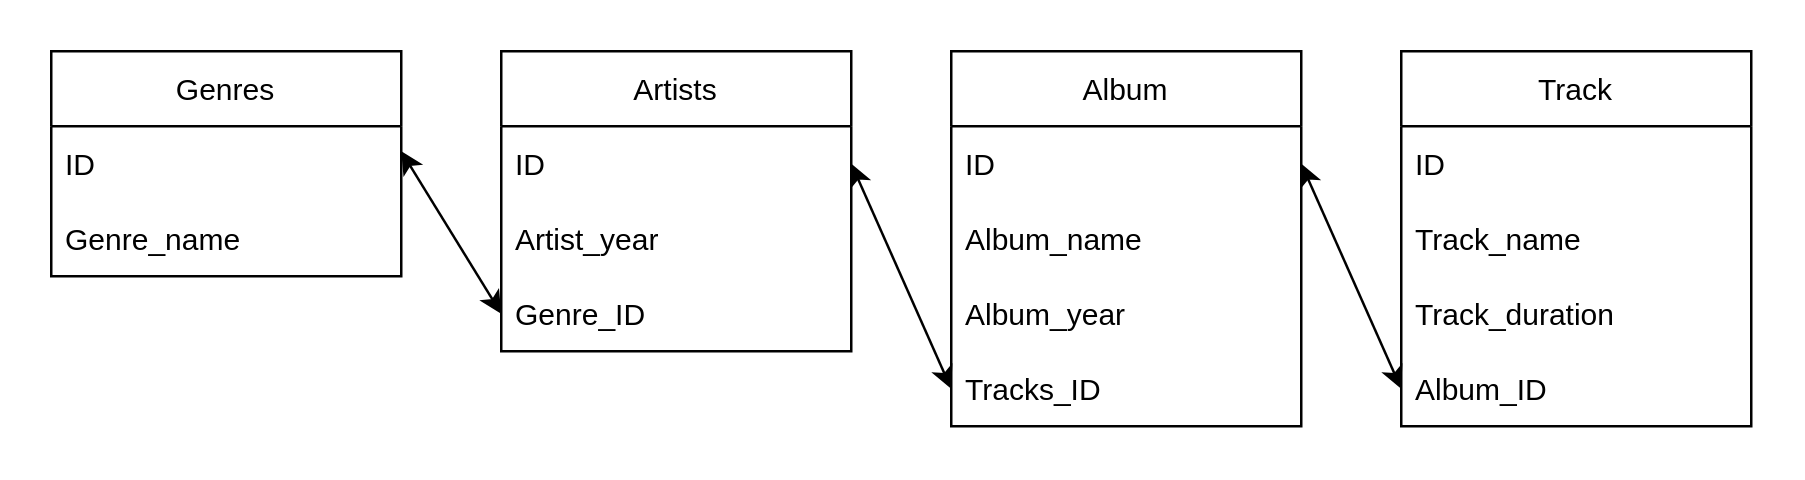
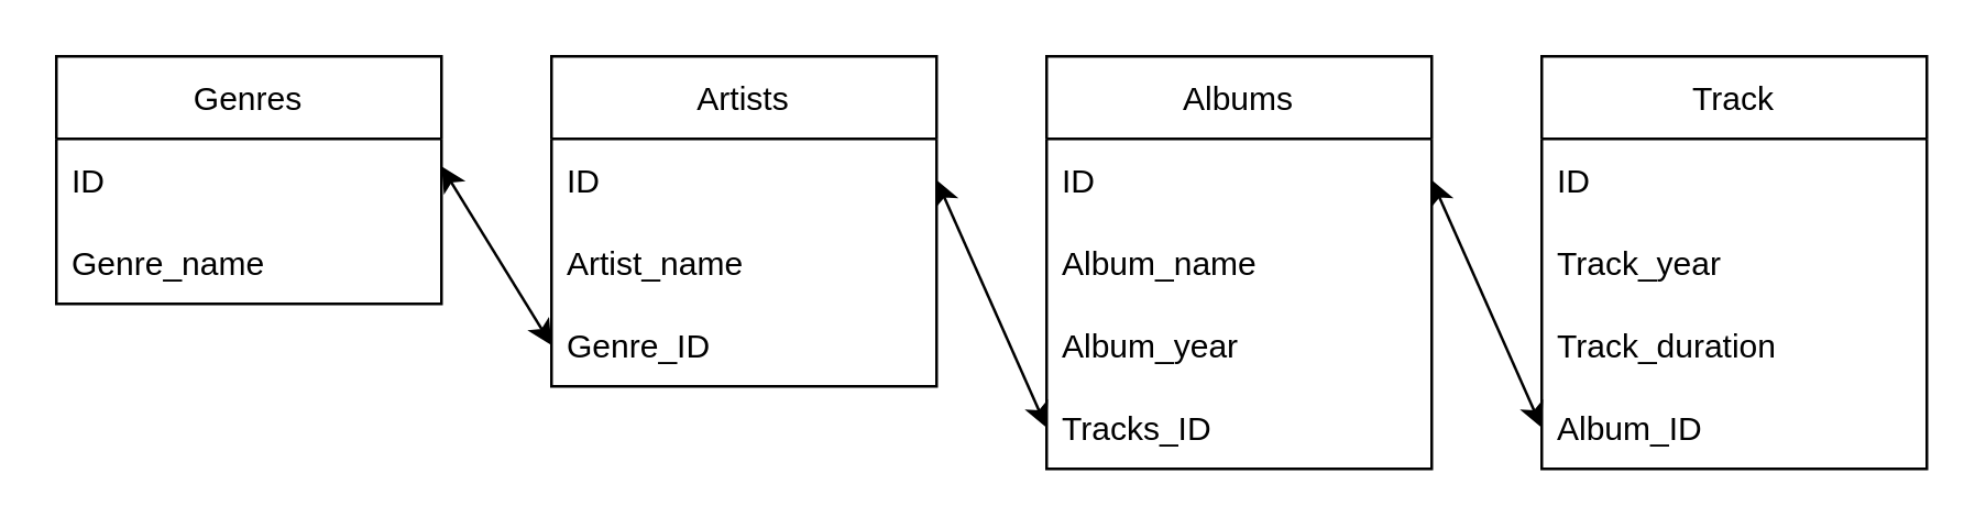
  <mxCell id="0" />
  <mxCell id="1" parent="0" />
  <mxCell id="2" value="Artists" style="swimlane;fontStyle=0;childLayout=stackLayout;horizontal=1;startSize=30;horizontalStack=0;resizeParent=1;resizeParentMax=0;resizeLast=0;collapsible=1;marginBottom=0;" vertex="1" parent="1"><mxGeometry x="200" y="20" width="140" height="120" as="geometry"><mxRectangle x="344" y="100" width="80" height="30" as="alternateBounds" /></mxGeometry></mxCell>
  <mxCell id="3" value="ID" style="text;strokeColor=none;fillColor=none;align=left;verticalAlign=middle;spacingLeft=4;spacingRight=4;overflow=hidden;points=[[0,0.5],[1,0.5]];portConstraint=eastwest;rotatable=0;" vertex="1" parent="2"><mxGeometry y="30" width="140" height="30" as="geometry" /></mxCell>
- <mxCell id="4" value="Artist_year" style="text;strokeColor=none;fillColor=none;align=left;verticalAlign=middle;spacingLeft=4;spacingRight=4;overflow=hidden;points=[[0,0.5],[1,0.5]];portConstraint=eastwest;rotatable=0;" vertex="1" parent="2"><mxGeometry y="60" width="140" height="30" as="geometry" /></mxCell>
+ <mxCell id="4" value="Artist_name" style="text;strokeColor=none;fillColor=none;align=left;verticalAlign=middle;spacingLeft=4;spacingRight=4;overflow=hidden;points=[[0,0.5],[1,0.5]];portConstraint=eastwest;rotatable=0;" vertex="1" parent="2"><mxGeometry y="60" width="140" height="30" as="geometry" /></mxCell>
  <mxCell id="5" value="Genre_ID" style="text;strokeColor=none;fillColor=none;align=left;verticalAlign=middle;spacingLeft=4;spacingRight=4;overflow=hidden;points=[[0,0.5],[1,0.5]];portConstraint=eastwest;rotatable=0;" vertex="1" parent="2"><mxGeometry y="90" width="140" height="30" as="geometry" /></mxCell>
- <mxCell id="6" value="Album" style="swimlane;fontStyle=0;childLayout=stackLayout;horizontal=1;startSize=30;horizontalStack=0;resizeParent=1;resizeParentMax=0;resizeLast=0;collapsible=1;marginBottom=0;" vertex="1" parent="1"><mxGeometry x="380" y="20" width="140" height="150" as="geometry" /></mxCell>
+ <mxCell id="6" value="Albums" style="swimlane;fontStyle=0;childLayout=stackLayout;horizontal=1;startSize=30;horizontalStack=0;resizeParent=1;resizeParentMax=0;resizeLast=0;collapsible=1;marginBottom=0;" vertex="1" parent="1"><mxGeometry x="380" y="20" width="140" height="150" as="geometry" /></mxCell>
  <mxCell id="7" value="ID" style="text;strokeColor=none;fillColor=none;align=left;verticalAlign=middle;spacingLeft=4;spacingRight=4;overflow=hidden;points=[[0,0.5],[1,0.5]];portConstraint=eastwest;rotatable=0;" vertex="1" parent="6"><mxGeometry y="30" width="140" height="30" as="geometry" /></mxCell>
  <mxCell id="8" value="Album_name" style="text;strokeColor=none;fillColor=none;align=left;verticalAlign=middle;spacingLeft=4;spacingRight=4;overflow=hidden;points=[[0,0.5],[1,0.5]];portConstraint=eastwest;rotatable=0;" vertex="1" parent="6"><mxGeometry y="60" width="140" height="30" as="geometry" /></mxCell>
  <mxCell id="9" value="Album_year" style="text;strokeColor=none;fillColor=none;align=left;verticalAlign=middle;spacingLeft=4;spacingRight=4;overflow=hidden;points=[[0,0.5],[1,0.5]];portConstraint=eastwest;rotatable=0;" vertex="1" parent="6"><mxGeometry y="90" width="140" height="30" as="geometry" /></mxCell>
  <mxCell id="10" value="Tracks_ID" style="text;strokeColor=none;fillColor=none;align=left;verticalAlign=middle;spacingLeft=4;spacingRight=4;overflow=hidden;points=[[0,0.5],[1,0.5]];portConstraint=eastwest;rotatable=0;" vertex="1" parent="6"><mxGeometry y="120" width="140" height="30" as="geometry" /></mxCell>
  <mxCell id="11" value="Track" style="swimlane;fontStyle=0;childLayout=stackLayout;horizontal=1;startSize=30;horizontalStack=0;resizeParent=1;resizeParentMax=0;resizeLast=0;collapsible=1;marginBottom=0;" vertex="1" parent="1"><mxGeometry x="560" y="20" width="140" height="150" as="geometry" /></mxCell>
  <mxCell id="12" value="ID" style="text;strokeColor=none;fillColor=none;align=left;verticalAlign=middle;spacingLeft=4;spacingRight=4;overflow=hidden;points=[[0,0.5],[1,0.5]];portConstraint=eastwest;rotatable=0;" vertex="1" parent="11"><mxGeometry y="30" width="140" height="30" as="geometry" /></mxCell>
- <mxCell id="13" value="Track_name" style="text;strokeColor=none;fillColor=none;align=left;verticalAlign=middle;spacingLeft=4;spacingRight=4;overflow=hidden;points=[[0,0.5],[1,0.5]];portConstraint=eastwest;rotatable=0;" vertex="1" parent="11"><mxGeometry y="60" width="140" height="30" as="geometry" /></mxCell>
+ <mxCell id="13" value="Track_year" style="text;strokeColor=none;fillColor=none;align=left;verticalAlign=middle;spacingLeft=4;spacingRight=4;overflow=hidden;points=[[0,0.5],[1,0.5]];portConstraint=eastwest;rotatable=0;" vertex="1" parent="11"><mxGeometry y="60" width="140" height="30" as="geometry" /></mxCell>
  <mxCell id="14" value="Track_duration" style="text;strokeColor=none;fillColor=none;align=left;verticalAlign=middle;spacingLeft=4;spacingRight=4;overflow=hidden;points=[[0,0.5],[1,0.5]];portConstraint=eastwest;rotatable=0;" vertex="1" parent="11"><mxGeometry y="90" width="140" height="30" as="geometry" /></mxCell>
  <mxCell id="15" value="Album_ID" style="text;strokeColor=none;fillColor=none;align=left;verticalAlign=middle;spacingLeft=4;spacingRight=4;overflow=hidden;points=[[0,0.5],[1,0.5]];portConstraint=eastwest;rotatable=0;" vertex="1" parent="11"><mxGeometry y="120" width="140" height="30" as="geometry" /></mxCell>
  <mxCell id="16" value="" style="endArrow=classic;startArrow=classic;html=1;rounded=0;exitX=1;exitY=0.5;exitDx=0;exitDy=0;entryX=0;entryY=0.5;entryDx=0;entryDy=0;" edge="1" parent="1" source="3" target="10"><mxGeometry width="50" height="50" relative="1" as="geometry"><mxPoint x="280" y="150" as="sourcePoint" /><mxPoint x="330" y="100" as="targetPoint" /></mxGeometry></mxCell>
  <mxCell id="17" value="" style="endArrow=classic;startArrow=classic;html=1;rounded=0;entryX=0;entryY=0.5;entryDx=0;entryDy=0;exitX=1;exitY=0.5;exitDx=0;exitDy=0;" edge="1" parent="1" source="7" target="15"><mxGeometry width="50" height="50" relative="1" as="geometry"><mxPoint x="280" y="150" as="sourcePoint" /><mxPoint x="330" y="100" as="targetPoint" /></mxGeometry></mxCell>
  <mxCell id="18" value="Genres" style="swimlane;fontStyle=0;childLayout=stackLayout;horizontal=1;startSize=30;horizontalStack=0;resizeParent=1;resizeParentMax=0;resizeLast=0;collapsible=1;marginBottom=0;" vertex="1" parent="1"><mxGeometry x="20" y="20" width="140" height="90" as="geometry" /></mxCell>
  <mxCell id="19" value="ID" style="text;strokeColor=none;fillColor=none;align=left;verticalAlign=middle;spacingLeft=4;spacingRight=4;overflow=hidden;points=[[0,0.5],[1,0.5]];portConstraint=eastwest;rotatable=0;" vertex="1" parent="18"><mxGeometry y="30" width="140" height="30" as="geometry" /></mxCell>
  <mxCell id="20" value="Genre_name" style="text;strokeColor=none;fillColor=none;align=left;verticalAlign=middle;spacingLeft=4;spacingRight=4;overflow=hidden;points=[[0,0.5],[1,0.5]];portConstraint=eastwest;rotatable=0;" vertex="1" parent="18"><mxGeometry y="60" width="140" height="30" as="geometry" /></mxCell>
  <mxCell id="21" value="" style="endArrow=classic;startArrow=classic;html=1;rounded=0;entryX=0;entryY=0.5;entryDx=0;entryDy=0;" edge="1" parent="1" target="5"><mxGeometry width="50" height="50" relative="1" as="geometry"><mxPoint x="160" y="60" as="sourcePoint" /><mxPoint x="200" y="150" as="targetPoint" /></mxGeometry></mxCell>
